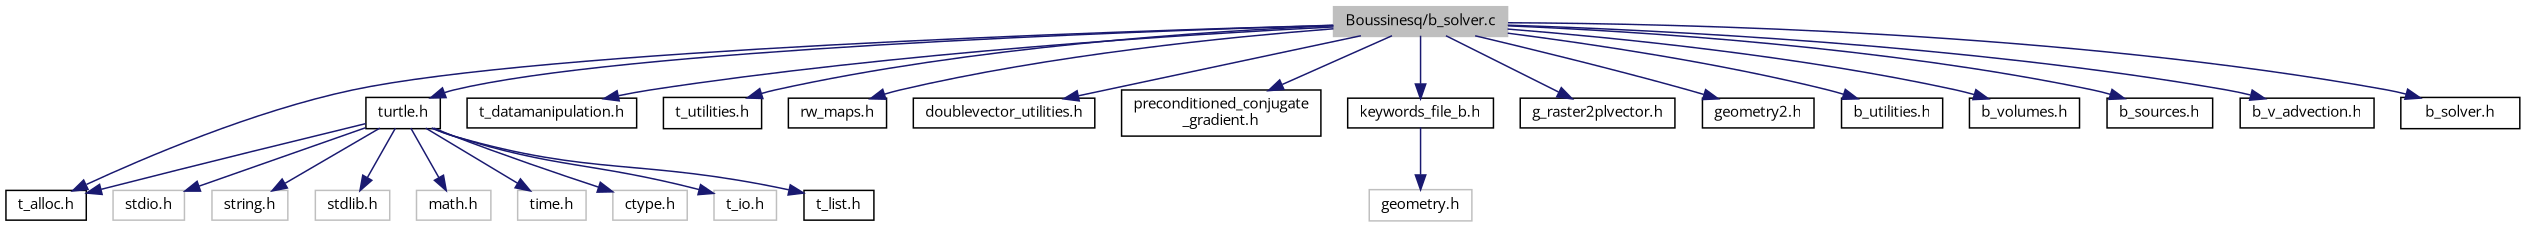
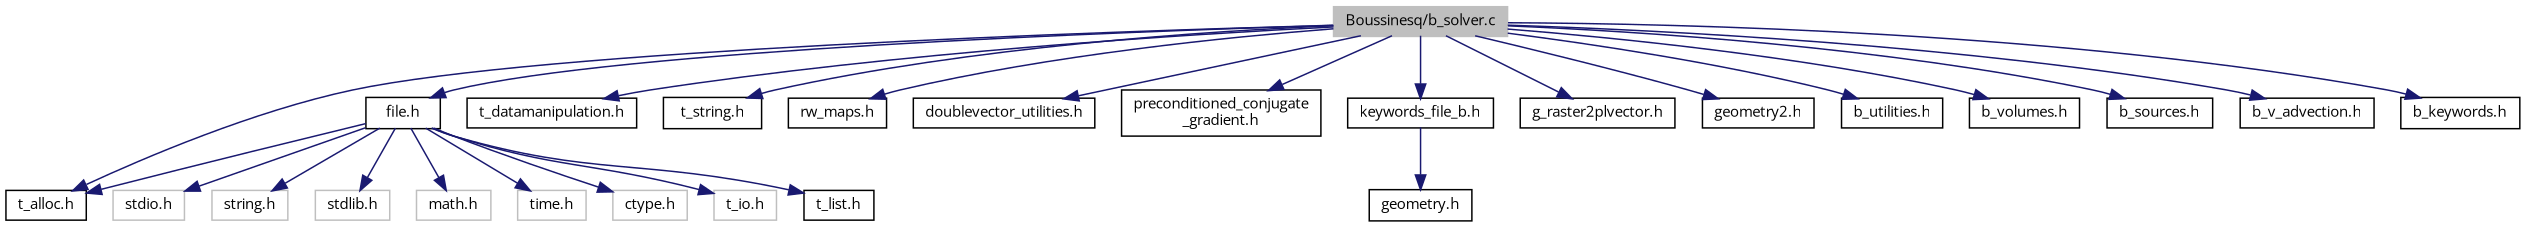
  digraph {
    fontname="Open Sans"
    node [color=black fontname="Open Sans" fontsize=10 shape=record]
    edge [color=midnightblue fontname="Open Sans" fontsize=10 labelfontname=FreeSans labelfontsize=10 style=solid]
    n1 [color=grey75 fillcolor=grey75 fontcolor=black height=0.2 label="Boussinesq/b_solver.c" style=filled width=0.4]
-   n2 [height=0.2 label="turtle.h" width=0.4]
+   n2 [height=0.2 label="file.h" width=0.4]
    n3 [height=0.2 label="t_alloc.h" width=0.4]
    n4 [height=0.2 label="t_datamanipulation.h" width=0.4]
-   n5 [height=0.2 label="t_utilities.h" width=0.4]
+   n5 [height=0.2 label="t_string.h" width=0.4]
    n6 [height=0.2 label="rw_maps.h" width=0.4]
    n7 [height=0.2 label="doublevector_utilities.h" width=0.4]
    n8 [height=0.2 label="preconditioned_conjugate\l_gradient.h" width=0.4]
    n9 [height=0.2 label="keywords_file_b.h" width=0.4]
    n10 [height=0.2 label="g_raster2plvector.h" width=0.4]
    n11 [height=0.2 label="geometry2.h" width=0.4]
    n12 [height=0.2 label="b_utilities.h" width=0.4]
    n13 [height=0.2 label="b_volumes.h" width=0.4]
    n14 [height=0.2 label="b_sources.h" width=0.4]
    n15 [height=0.2 label="b_v_advection.h" width=0.4]
-   n16 [height=0.2 label="b_solver.h" width=0.4]
+   n16 [height=0.2 label="b_keywords.h" width=0.4]
    n17 [color=grey75 height=0.2 label="stdio.h" width=0.4]
    n18 [color=grey75 height=0.2 label="string.h" width=0.4]
    n19 [color=grey75 height=0.2 label="stdlib.h" width=0.4]
    n20 [color=grey75 height=0.2 label="math.h" width=0.4]
    n21 [color=grey75 height=0.2 label="time.h" width=0.4]
    n22 [color=grey75 height=0.2 label="ctype.h" width=0.4]
    n23 [color=grey75 height=0.2 label="t_io.h" width=0.4]
    n24 [height=0.2 label="t_list.h" width=0.4]
-   n25 [color=grey75 height=0.2 label="geometry.h" width=0.4]
+   n25 [height=0.2 label="geometry.h" width=0.4]
    n1 -> n2
    n1 -> n3
    n1 -> n4
    n1 -> n5
    n1 -> n6
    n1 -> n7
    n1 -> n8
    n1 -> n9
    n1 -> n10
    n1 -> n11
    n1 -> n12
    n1 -> n13
    n1 -> n14
    n1 -> n15
    n1 -> n16
    n2 -> n3
    n2 -> n17
    n2 -> n18
    n2 -> n19
    n2 -> n20
    n2 -> n21
    n2 -> n22
    n2 -> n23
    n2 -> n24
    n9 -> n25
  }
